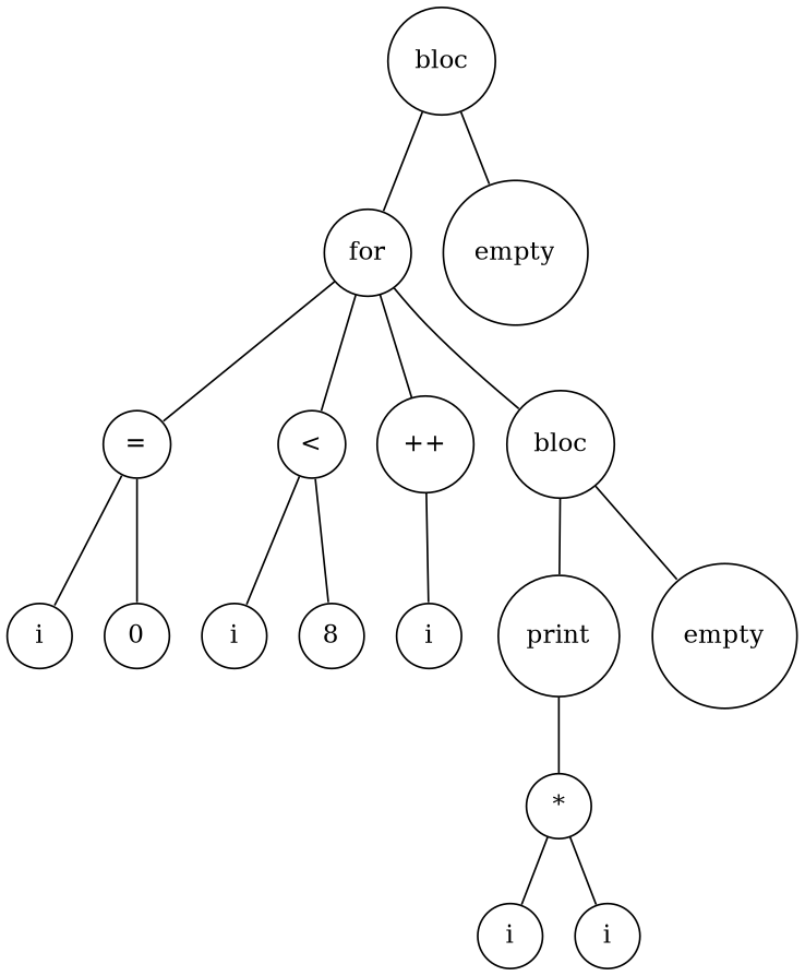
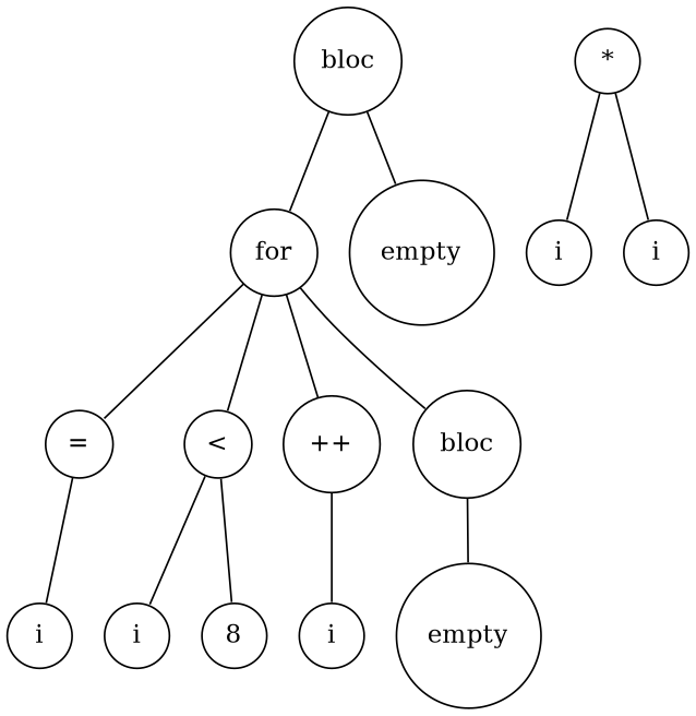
  digraph {
    node [shape=circle]
    edge [arrowsize=0]
    n1 [label=bloc]
    n2 [label=for]
    n3 [label=empty]
    n4 [label="="]
    n5 [label="<"]
    n6 [label="++"]
    n7 [label=bloc]
    n8 [label=i]
-   n9 [label=0]
    n10 [label=i]
    n11 [label=8]
    n12 [label=i]
-   n13 [label=print]
    n14 [label=empty]
    n15 [label="*"]
    n16 [label=i]
    n17 [label=i]
    n1 -> n2
    n1 -> n3
    n2 -> n4
    n2 -> n5
    n2 -> n6
    n2 -> n7
    n4 -> n8
-   n4 -> n9
    n5 -> n10
    n5 -> n11
    n6 -> n12
-   n7 -> n13
    n7 -> n14
-   n13 -> n15
    n15 -> n16
    n15 -> n17
  }
